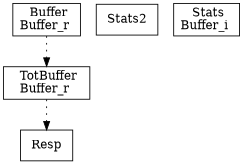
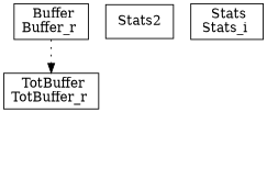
  digraph {
    node [shape=box]
    edge [style=dotted]
    n1 [label=" Buffer\nBuffer_r "]
-   n2 [label=" TotBuffer\nBuffer_r "]
-   n3 [label=" Resp "]
+   n2 [label=" TotBuffer\nTotBuffer_r "]
    n4 [label=" Stats2 "]
-   n5 [label=" Stats\nBuffer_i "]
+   n5 [label=" Stats\nStats_i "]
    n1 -> n2
-   n2 -> n3
  }
